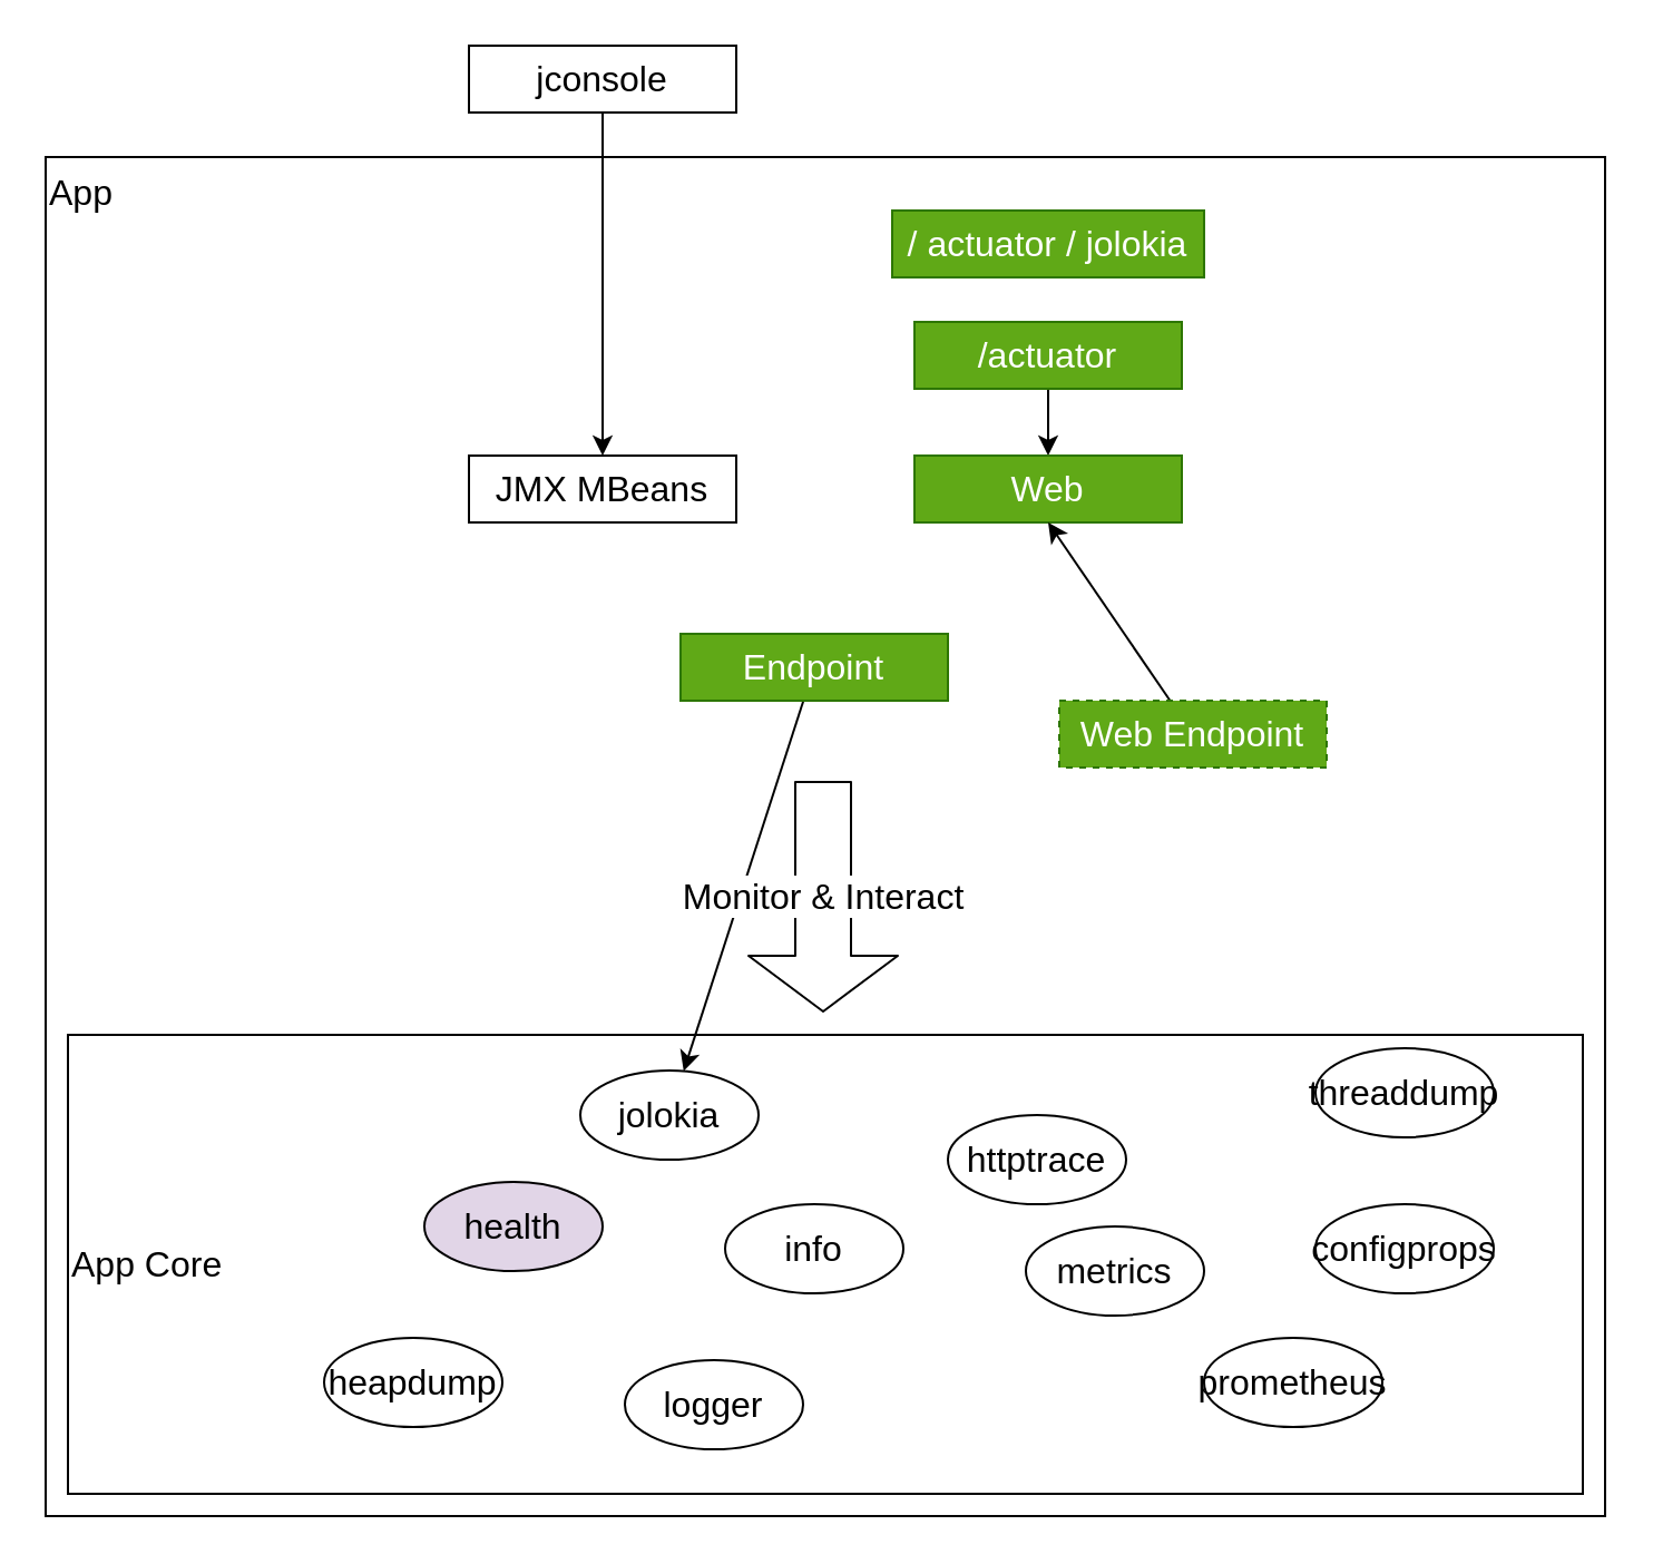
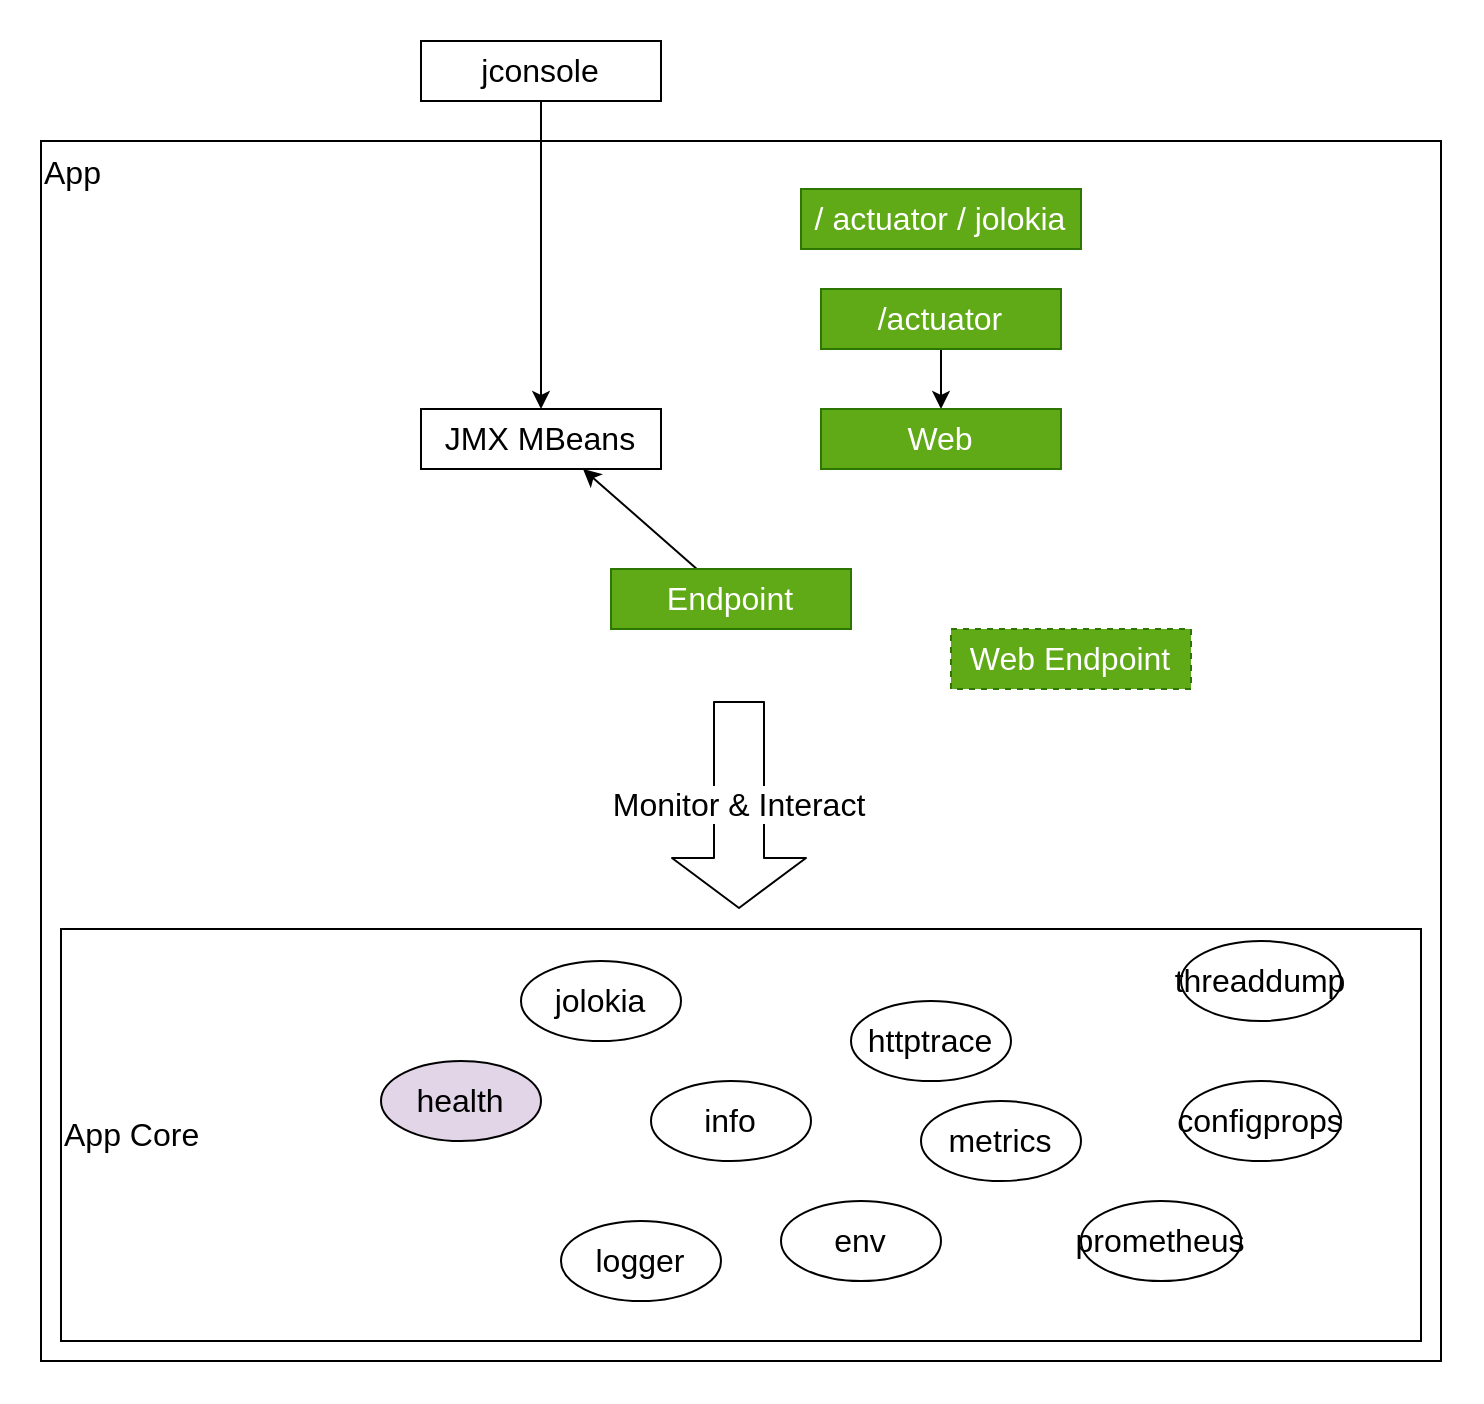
  <mxCell id="0" />
  <mxCell id="1" parent="0" />
  <mxCell id="2" value="App" style="rounded=0;whiteSpace=wrap;html=1;fontSize=16;verticalAlign=top;align=left;" parent="1" vertex="1"><mxGeometry x="20" y="70" width="700" height="610" as="geometry" /></mxCell>
  <mxCell id="3" value="App Core" style="rounded=0;whiteSpace=wrap;html=1;fontSize=16;align=left;" parent="1" vertex="1"><mxGeometry x="30" y="464" width="680" height="206" as="geometry" /></mxCell>
  <mxCell id="4" style="edgeStyle=none;rounded=0;orthogonalLoop=1;jettySize=auto;html=1;entryX=0.5;entryY=0;entryDx=0;entryDy=0;fontSize=16;" parent="1" source="5" target="6" edge="1"><mxGeometry relative="1" as="geometry" /></mxCell>
  <mxCell id="5" value="/actuator" style="rounded=0;whiteSpace=wrap;html=1;fillColor=#60a917;strokeColor=#2D7600;fontColor=#ffffff;fontSize=16;" parent="1" vertex="1"><mxGeometry x="410" y="144" width="120" height="30" as="geometry" /></mxCell>
  <mxCell id="6" value="Web" style="rounded=0;whiteSpace=wrap;html=1;fillColor=#60a917;strokeColor=#2D7600;fontColor=#ffffff;fontSize=16;" parent="1" vertex="1"><mxGeometry x="410" y="204" width="120" height="30" as="geometry" /></mxCell>
  <mxCell id="7" value="JMX MBeans" style="rounded=0;whiteSpace=wrap;html=1;fontSize=16;" parent="1" vertex="1"><mxGeometry x="210" y="204" width="120" height="30" as="geometry" /></mxCell>
- <mxCell id="8" style="edgeStyle=none;rounded=0;orthogonalLoop=1;jettySize=auto;html=1;fontSize=16;" parent="1" source="9" target="24" edge="1"><mxGeometry relative="1" as="geometry" /></mxCell>
+ <mxCell id="8" style="edgeStyle=none;rounded=0;orthogonalLoop=1;jettySize=auto;html=1;entryX=0.675;entryY=1;entryDx=0;entryDy=0;entryPerimeter=0;fontSize=16;" parent="1" source="9" target="7" edge="1"><mxGeometry relative="1" as="geometry" /></mxCell>
  <mxCell id="9" value="Endpoint" style="rounded=0;whiteSpace=wrap;html=1;fillColor=#60a917;strokeColor=#2D7600;fontColor=#ffffff;fontSize=16;" parent="1" vertex="1"><mxGeometry x="305" y="284" width="120" height="30" as="geometry" /></mxCell>
- <mxCell id="10" style="rounded=0;orthogonalLoop=1;jettySize=auto;html=1;entryX=0.5;entryY=1;entryDx=0;entryDy=0;fontSize=16;" parent="1" source="11" target="6" edge="1"><mxGeometry relative="1" as="geometry" /></mxCell>
  <mxCell id="11" value="Web Endpoint" style="rounded=0;whiteSpace=wrap;html=1;fillColor=#60a917;strokeColor=#2D7600;fontColor=#ffffff;fontSize=16;dashed=1;" parent="1" vertex="1"><mxGeometry x="475" y="314" width="120" height="30" as="geometry" /></mxCell>
  <mxCell id="12" style="edgeStyle=none;rounded=0;orthogonalLoop=1;jettySize=auto;html=1;fontSize=16;" parent="1" source="13" target="7" edge="1"><mxGeometry relative="1" as="geometry" /></mxCell>
  <mxCell id="13" value="jconsole" style="rounded=0;whiteSpace=wrap;html=1;fontSize=16;" parent="1" vertex="1"><mxGeometry x="210" y="20" width="120" height="30" as="geometry" /></mxCell>
  <mxCell id="14" value="/ actuator / jolokia" style="rounded=0;whiteSpace=wrap;html=1;fillColor=#60a917;strokeColor=#2D7600;fontColor=#ffffff;fontSize=16;" parent="1" vertex="1"><mxGeometry x="400" y="94" width="140" height="30" as="geometry" /></mxCell>
  <mxCell id="15" value="Monitor &amp;amp; Interact" style="shape=flexArrow;endArrow=classic;html=1;fontSize=16;endWidth=41;endSize=8;width=25;" parent="1" edge="1"><mxGeometry width="50" height="50" relative="1" as="geometry"><mxPoint x="369" y="350" as="sourcePoint" /><mxPoint x="369" y="454" as="targetPoint" /></mxGeometry></mxCell>
  <mxCell id="16" value="health" style="ellipse;whiteSpace=wrap;html=1;fontSize=16;align=center;fillColor=#e1d5e7;" parent="1" vertex="1"><mxGeometry x="190" y="530" width="80" height="40" as="geometry" /></mxCell>
  <mxCell id="17" value="info" style="ellipse;whiteSpace=wrap;html=1;fontSize=16;align=center;" parent="1" vertex="1"><mxGeometry x="325" y="540" width="80" height="40" as="geometry" /></mxCell>
  <mxCell id="18" value="logger" style="ellipse;whiteSpace=wrap;html=1;fontSize=16;align=center;" parent="1" vertex="1"><mxGeometry x="280" y="610" width="80" height="40" as="geometry" /></mxCell>
+ <mxCell id="19" value="env" style="ellipse;whiteSpace=wrap;html=1;fontSize=16;align=center;" parent="1" vertex="1"><mxGeometry x="390" y="600" width="80" height="40" as="geometry" /></mxCell>
  <mxCell id="20" value="httptrace" style="ellipse;whiteSpace=wrap;html=1;fontSize=16;align=center;" parent="1" vertex="1"><mxGeometry x="425" y="500" width="80" height="40" as="geometry" /></mxCell>
  <mxCell id="21" value="metrics" style="ellipse;whiteSpace=wrap;html=1;fontSize=16;align=center;" parent="1" vertex="1"><mxGeometry x="460" y="550" width="80" height="40" as="geometry" /></mxCell>
  <mxCell id="22" value="configprops" style="ellipse;whiteSpace=wrap;html=1;fontSize=16;align=center;" parent="1" vertex="1"><mxGeometry x="590" y="540" width="80" height="40" as="geometry" /></mxCell>
  <mxCell id="23" value="prometheus" style="ellipse;whiteSpace=wrap;html=1;fontSize=16;align=center;" parent="1" vertex="1"><mxGeometry x="540" y="600" width="80" height="40" as="geometry" /></mxCell>
  <mxCell id="24" value="jolokia" style="ellipse;whiteSpace=wrap;html=1;fontSize=16;align=center;" parent="1" vertex="1"><mxGeometry x="260" y="480" width="80" height="40" as="geometry" /></mxCell>
  <mxCell id="25" value="threaddump" style="ellipse;whiteSpace=wrap;html=1;fontSize=16;align=center;" parent="1" vertex="1"><mxGeometry x="590" y="470" width="80" height="40" as="geometry" /></mxCell>
- <mxCell id="26" value="heapdump" style="ellipse;whiteSpace=wrap;html=1;fontSize=16;align=center;" parent="1" vertex="1"><mxGeometry x="145" y="600" width="80" height="40" as="geometry" /></mxCell>
